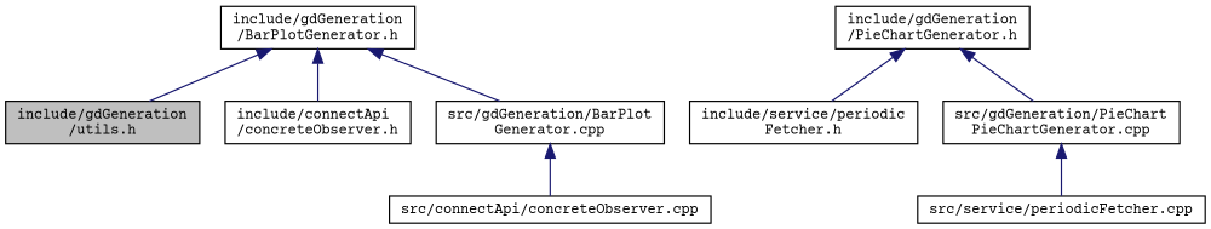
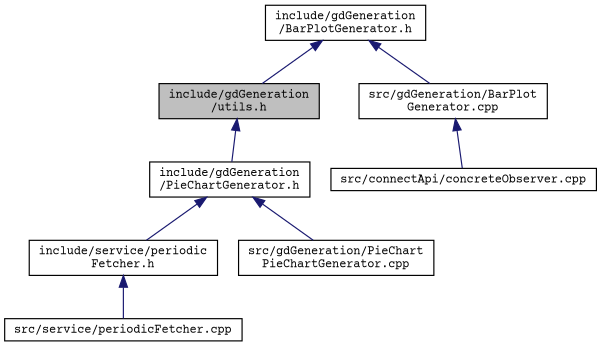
  digraph {
    fontname="Courier Prime"
    node [color=black fillcolor=white fontname="Courier Prime" fontsize=10 shape=record style=filled]
    edge [color=midnightblue dir=back fontname="Courier Prime" fontsize=10 labelfontname=Helvetica labelfontsize=10 style=solid]
    n1 [fillcolor=grey75 fontcolor=black height=0.2 label="include/gdGeneration\l/utils.h" width=0.4]
    n2 [height=0.2 label="include/gdGeneration\l/PieChartGenerator.h" width=0.4]
    n3 [height=0.2 label="include/gdGeneration\l/BarPlotGenerator.h" width=0.4]
-   n4 [height=0.2 label="include/connectApi\l/concreteObserver.h" width=0.4]
    n5 [height=0.2 label="src/gdGeneration/BarPlot\lGenerator.cpp" width=0.4]
    n6 [height=0.2 label="include/service/periodic\lFetcher.h" width=0.4]
    n7 [height=0.2 label="src/gdGeneration/PieChart\lPieChartGenerator.cpp" width=0.4]
    n8 [height=0.2 label="src/connectApi/concreteObserver.cpp" width=0.4]
    n9 [height=0.2 label="src/service/periodicFetcher.cpp" width=0.4]
+   n1 -> n2
    n2 -> n6
    n2 -> n7
    n3 -> n1
-   n3 -> n4
    n3 -> n5
    n5 -> n8
-   n7 -> n9
+   n6 -> n9
  }
